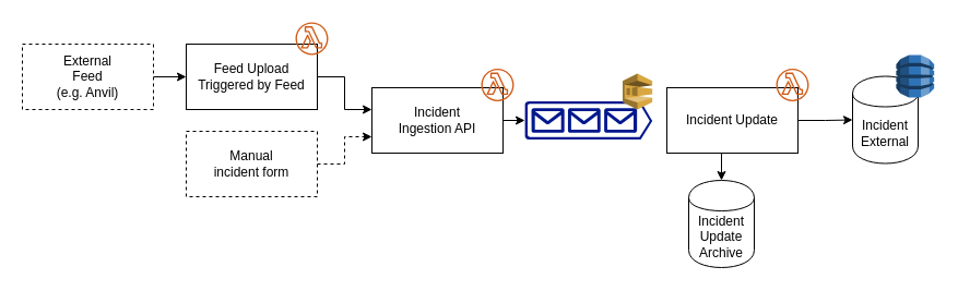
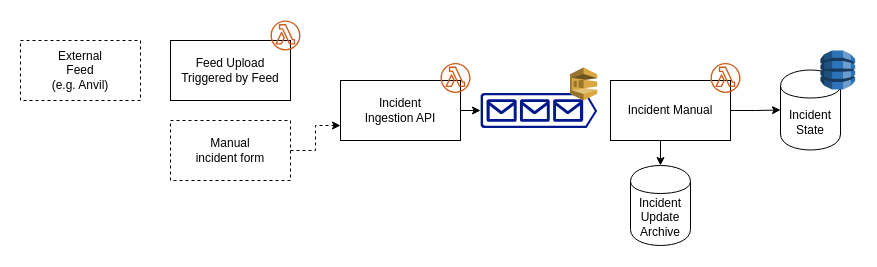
  <mxCell id="0" />
  <mxCell id="1" parent="0" />
  <mxCell id="2" style="edgeStyle=orthogonalEdgeStyle;rounded=0;orthogonalLoop=1;jettySize=auto;html=1;exitX=1;exitY=0.5;exitDx=0;exitDy=0;entryX=0;entryY=0.5;entryDx=0;entryDy=0;entryPerimeter=0;" edge="1" parent="1" source="3" target="9"><mxGeometry relative="1" as="geometry" /></mxCell>
  <mxCell id="3" value="Incident&lt;br&gt;Ingestion API" style="rounded=0;whiteSpace=wrap;html=1;" vertex="1" parent="1"><mxGeometry x="340" y="80" width="120" height="60" as="geometry" /></mxCell>
- <mxCell id="4" style="edgeStyle=orthogonalEdgeStyle;rounded=0;orthogonalLoop=1;jettySize=auto;html=1;exitX=1;exitY=0.5;exitDx=0;exitDy=0;entryX=0;entryY=0.5;entryDx=0;entryDy=0;" edge="1" parent="1" source="5" target="7"><mxGeometry relative="1" as="geometry" /></mxCell>
  <mxCell id="5" value="External&lt;br&gt;Feed&lt;br&gt;(e.g. Anvil)" style="rounded=0;whiteSpace=wrap;html=1;dashed=1;" vertex="1" parent="1"><mxGeometry x="20" y="40" width="120" height="60" as="geometry" /></mxCell>
- <mxCell id="6" style="edgeStyle=orthogonalEdgeStyle;rounded=0;orthogonalLoop=1;jettySize=auto;html=1;exitX=1;exitY=0.5;exitDx=0;exitDy=0;" edge="1" parent="1" source="7" target="3"><mxGeometry relative="1" as="geometry"><Array as="points"><mxPoint x="315" y="70" /><mxPoint x="315" y="100" /></Array></mxGeometry></mxCell>
  <mxCell id="7" value="Feed Upload&lt;br&gt;Triggered by Feed" style="rounded=0;whiteSpace=wrap;html=1;" vertex="1" parent="1"><mxGeometry x="170" y="40" width="120" height="60" as="geometry" /></mxCell>
- <mxCell id="8" value="Incident&lt;br&gt;External" style="shape=cylinder;whiteSpace=wrap;html=1;boundedLbl=1;backgroundOutline=1;" vertex="1" parent="1"><mxGeometry x="780" y="69.5" width="60" height="80" as="geometry" /></mxCell>
+ <mxCell id="8" value="Incident&lt;br&gt;State" style="shape=cylinder;whiteSpace=wrap;html=1;boundedLbl=1;backgroundOutline=1;" vertex="1" parent="1"><mxGeometry x="780" y="69.5" width="60" height="80" as="geometry" /></mxCell>
  <mxCell id="9" value="" style="aspect=fixed;pointerEvents=1;shadow=0;dashed=0;html=1;strokeColor=none;labelPosition=center;verticalLabelPosition=bottom;verticalAlign=top;align=center;fillColor=#00188D;shape=mxgraph.azure.queue_generic" vertex="1" parent="1"><mxGeometry x="480" y="92.5" width="116.67" height="35" as="geometry" /></mxCell>
  <mxCell id="10" value="" style="outlineConnect=0;fontColor=#232F3E;gradientColor=none;fillColor=#D05C17;strokeColor=none;dashed=0;verticalLabelPosition=bottom;verticalAlign=top;align=center;html=1;fontSize=12;fontStyle=0;aspect=fixed;pointerEvents=1;shape=mxgraph.aws4.lambda_function;" vertex="1" parent="1"><mxGeometry x="270" y="20" width="30" height="30" as="geometry" /></mxCell>
  <mxCell id="11" value="" style="outlineConnect=0;fontColor=#232F3E;gradientColor=none;fillColor=#D05C17;strokeColor=none;dashed=0;verticalLabelPosition=bottom;verticalAlign=top;align=center;html=1;fontSize=12;fontStyle=0;aspect=fixed;pointerEvents=1;shape=mxgraph.aws4.lambda_function;" vertex="1" parent="1"><mxGeometry x="440" y="62.5" width="30" height="30" as="geometry" /></mxCell>
  <mxCell id="12" style="edgeStyle=orthogonalEdgeStyle;rounded=0;orthogonalLoop=1;jettySize=auto;html=1;exitX=1;exitY=0.5;exitDx=0;exitDy=0;entryX=0;entryY=0.5;entryDx=0;entryDy=0;" edge="1" parent="1" source="14" target="8"><mxGeometry relative="1" as="geometry" /></mxCell>
  <mxCell id="13" style="edgeStyle=orthogonalEdgeStyle;rounded=0;orthogonalLoop=1;jettySize=auto;html=1;exitX=0.5;exitY=1;exitDx=0;exitDy=0;entryX=0.5;entryY=0;entryDx=0;entryDy=0;" edge="1" parent="1" source="14" target="20"><mxGeometry relative="1" as="geometry" /></mxCell>
- <mxCell id="14" value="Incident Update" style="rounded=0;whiteSpace=wrap;html=1;" vertex="1" parent="1"><mxGeometry x="610" y="80" width="120" height="60" as="geometry" /></mxCell>
+ <mxCell id="14" value="Incident Manual" style="rounded=0;whiteSpace=wrap;html=1;" vertex="1" parent="1"><mxGeometry x="610" y="80" width="120" height="60" as="geometry" /></mxCell>
  <mxCell id="15" value="" style="outlineConnect=0;fontColor=#232F3E;gradientColor=none;fillColor=#D05C17;strokeColor=none;dashed=0;verticalLabelPosition=bottom;verticalAlign=top;align=center;html=1;fontSize=12;fontStyle=0;aspect=fixed;pointerEvents=1;shape=mxgraph.aws4.lambda_function;" vertex="1" parent="1"><mxGeometry x="710" y="62.5" width="30" height="30" as="geometry" /></mxCell>
  <mxCell id="16" value="" style="outlineConnect=0;dashed=0;verticalLabelPosition=bottom;verticalAlign=top;align=center;html=1;shape=mxgraph.aws3.dynamo_db;fillColor=#2E73B8;gradientColor=none;" vertex="1" parent="1"><mxGeometry x="820" y="50" width="34.67" height="39" as="geometry" /></mxCell>
  <mxCell id="17" style="edgeStyle=orthogonalEdgeStyle;rounded=0;orthogonalLoop=1;jettySize=auto;html=1;exitX=1;exitY=0.5;exitDx=0;exitDy=0;entryX=0;entryY=0.75;entryDx=0;entryDy=0;dashed=1;" edge="1" parent="1" source="18" target="3"><mxGeometry relative="1" as="geometry" /></mxCell>
  <mxCell id="18" value="Manual&lt;br&gt;incident form" style="rounded=0;whiteSpace=wrap;html=1;dashed=1;" vertex="1" parent="1"><mxGeometry x="170" y="120" width="120" height="60" as="geometry" /></mxCell>
  <mxCell id="19" value="" style="outlineConnect=0;dashed=0;verticalLabelPosition=bottom;verticalAlign=top;align=center;html=1;shape=mxgraph.aws3.sqs;fillColor=#D9A741;gradientColor=none;" vertex="1" parent="1"><mxGeometry x="569.52" y="67" width="27.15" height="33" as="geometry" /></mxCell>
  <mxCell id="20" value="Incident&lt;br&gt;Update&lt;br&gt;Archive" style="shape=cylinder;whiteSpace=wrap;html=1;boundedLbl=1;backgroundOutline=1;" vertex="1" parent="1"><mxGeometry x="630" y="165" width="60" height="80" as="geometry" /></mxCell>
